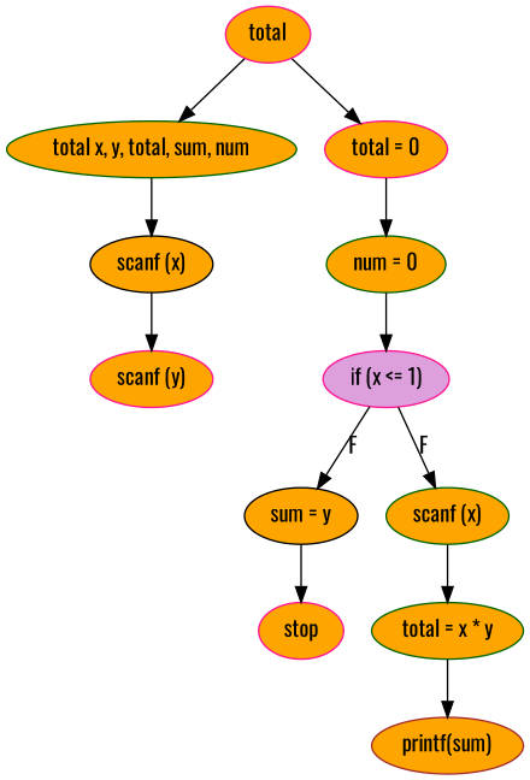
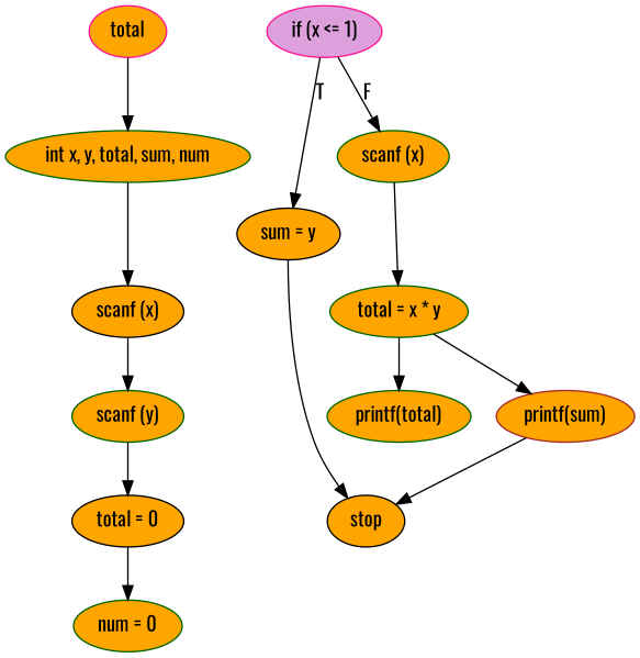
  digraph {
    fontname=Oswald
    node [color=darkgreen fillcolor=orange fontname=Oswald shape=ellipse style=filled]
    edge [fontname=Oswald]
    n1 [color=deeppink label=total]
-   n2 [label="total x, y, total, sum, num"]
+   n2 [label="int x, y, total, sum, num"]
    n3 [color=black label="scanf (x)"]
-   n4 [color=deeppink label="scanf (y)"]
-   n5 [color=deeppink label="total = 0"]
+   n4 [label="scanf (y)"]
+   n5 [color=black label="total = 0"]
    n6 [label="num = 0"]
    n7 [color=deeppink fillcolor=plum label="if (x <= 1)"]
    n8 [color=black label="sum = y"]
    n9 [label="scanf (x)"]
-   n10 [color=deeppink label=stop]
+   n10 [color=black label=stop]
    n11 [label="total = x * y"]
+   n12 [label="printf(total)"]
    n13 [color=brown label="printf(sum)"]
    n1 -> n2
    n2 -> n3
    n3 -> n4
-   n1 -> n5
+   n4 -> n5
    n5 -> n6
-   n6 -> n7
-   n7 -> n8 [label=F]
+   n7 -> n8 [label=T]
    n7 -> n9 [label=F]
    n8 -> n10
    n9 -> n11
+   n11 -> n12
    n11 -> n13
+   n13 -> n10
  }
